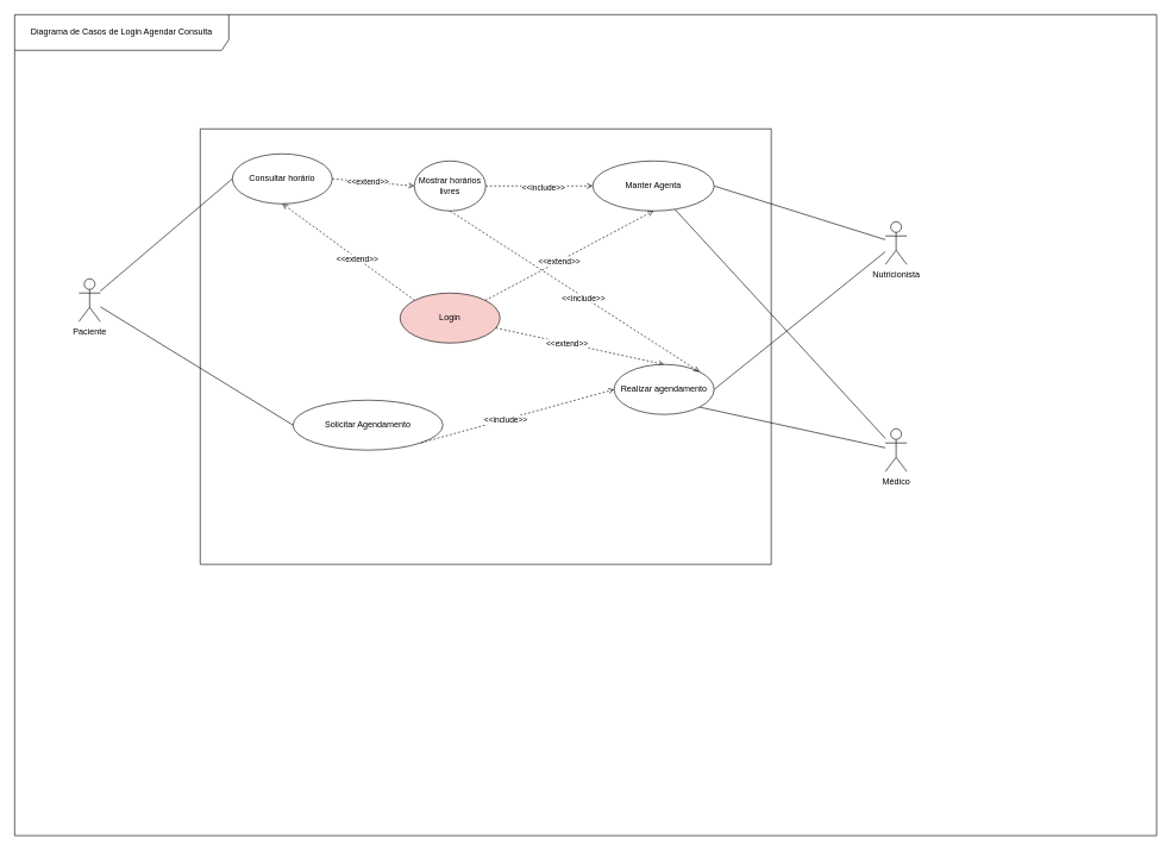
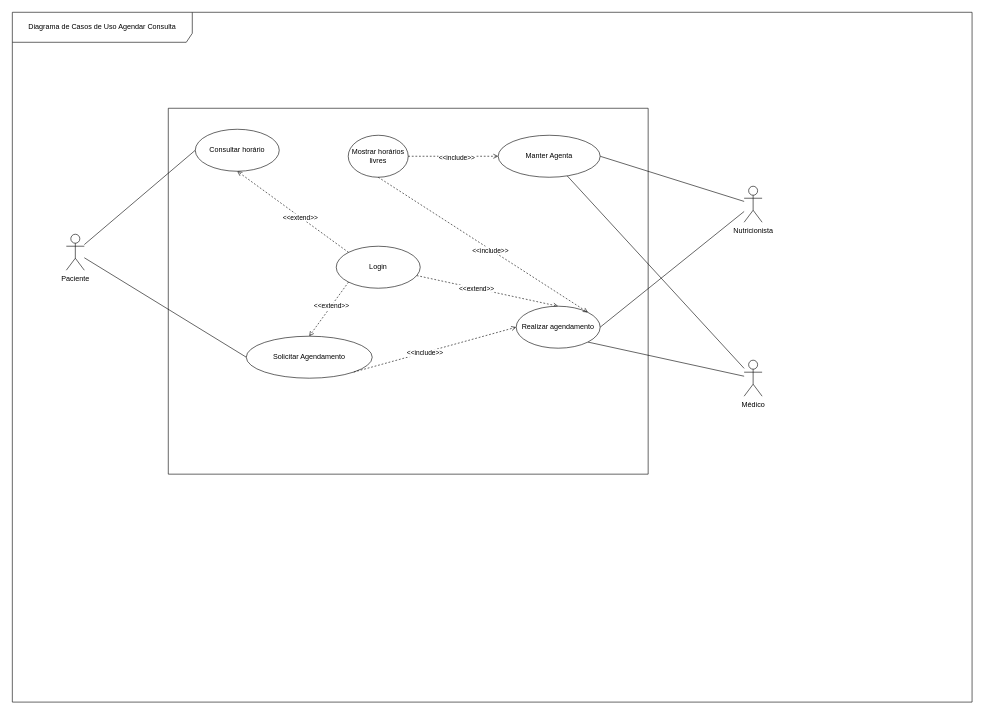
  <mxCell id="0" />
  <mxCell id="1" parent="0" />
  <mxCell id="2" style="rounded=0;orthogonalLoop=1;jettySize=auto;html=1;entryX=0;entryY=0.5;entryDx=0;entryDy=0;endArrow=none;endFill=0;" parent="1" source="4" target="19" edge="1"><mxGeometry relative="1" as="geometry" /></mxCell>
  <mxCell id="3" style="rounded=0;orthogonalLoop=1;jettySize=auto;html=1;entryX=0;entryY=0.5;entryDx=0;entryDy=0;endArrow=none;endFill=0;" parent="1" source="4" target="28" edge="1"><mxGeometry relative="1" as="geometry" /></mxCell>
  <mxCell id="4" value="Paciente" style="shape=umlActor;verticalLabelPosition=bottom;verticalAlign=top;html=1;" parent="1" vertex="1"><mxGeometry x="110" y="390" width="30" height="60" as="geometry" /></mxCell>
  <mxCell id="5" style="rounded=0;orthogonalLoop=1;jettySize=auto;html=1;entryX=1;entryY=0.5;entryDx=0;entryDy=0;endArrow=none;endFill=0;" parent="1" source="7" target="16" edge="1"><mxGeometry relative="1" as="geometry" /></mxCell>
  <mxCell id="6" style="rounded=0;orthogonalLoop=1;jettySize=auto;html=1;entryX=1;entryY=0.5;entryDx=0;entryDy=0;endArrow=none;endFill=0;" parent="1" source="7" target="25" edge="1"><mxGeometry relative="1" as="geometry" /></mxCell>
  <mxCell id="7" value="Nutricionista" style="shape=umlActor;verticalLabelPosition=bottom;verticalAlign=top;html=1;" parent="1" vertex="1"><mxGeometry x="1240" y="310" width="30" height="60" as="geometry" /></mxCell>
  <mxCell id="8" style="rounded=0;orthogonalLoop=1;jettySize=auto;html=1;endArrow=none;endFill=0;" parent="1" source="10" target="16" edge="1"><mxGeometry relative="1" as="geometry" /></mxCell>
  <mxCell id="9" style="rounded=0;orthogonalLoop=1;jettySize=auto;html=1;entryX=1;entryY=1;entryDx=0;entryDy=0;endArrow=none;endFill=0;" parent="1" source="10" target="25" edge="1"><mxGeometry relative="1" as="geometry" /></mxCell>
  <mxCell id="10" value="Médico" style="shape=umlActor;verticalLabelPosition=bottom;verticalAlign=top;html=1;" parent="1" vertex="1"><mxGeometry x="1240" y="600" width="30" height="60" as="geometry" /></mxCell>
- <mxCell id="11" value="Diagrama de Casos de Login Agendar Consulta" style="shape=umlFrame;whiteSpace=wrap;html=1;pointerEvents=0;width=300;height=50;" parent="1" vertex="1"><mxGeometry x="20" y="20" width="1600" height="1150" as="geometry" /></mxCell>
+ <mxCell id="11" value="Diagrama de Casos de Uso Agendar Consulta" style="shape=umlFrame;whiteSpace=wrap;html=1;pointerEvents=0;width=300;height=50;" parent="1" vertex="1"><mxGeometry x="20" y="20" width="1600" height="1150" as="geometry" /></mxCell>
  <mxCell id="12" value="" style="swimlane;startSize=0;" parent="1" vertex="1"><mxGeometry x="280" y="180" width="800" height="610" as="geometry"><mxRectangle x="270" y="-280" width="50" height="40" as="alternateBounds" /></mxGeometry></mxCell>
  <mxCell id="13" style="rounded=0;orthogonalLoop=1;jettySize=auto;html=1;dashed=1;endArrow=open;endFill=0;entryX=0.5;entryY=0;entryDx=0;entryDy=0;" parent="12" source="15" target="25" edge="1"><mxGeometry relative="1" as="geometry" /></mxCell>
  <mxCell id="14" value="&amp;lt;&amp;lt;extend&amp;gt;&amp;gt;" style="edgeLabel;html=1;align=center;verticalAlign=middle;resizable=0;points=[];" parent="13" vertex="1" connectable="0"><mxGeometry x="-0.153" relative="1" as="geometry"><mxPoint as="offset" /></mxGeometry></mxCell>
- <mxCell id="15" value="Login" style="ellipse;whiteSpace=wrap;html=1;fillColor=#f8cecc;" parent="12" vertex="1"><mxGeometry x="280" y="230" width="140" height="70" as="geometry" /></mxCell>
+ <mxCell id="15" value="Login" style="ellipse;whiteSpace=wrap;html=1;" parent="12" vertex="1"><mxGeometry x="280" y="230" width="140" height="70" as="geometry" /></mxCell>
  <mxCell id="16" value="Manter Agenta" style="ellipse;whiteSpace=wrap;html=1;" parent="12" vertex="1"><mxGeometry x="550" y="45" width="170" height="70" as="geometry" /></mxCell>
- <mxCell id="17" value="" style="rounded=0;orthogonalLoop=1;jettySize=auto;html=1;dashed=1;endArrow=open;endFill=0;exitX=1;exitY=0;exitDx=0;exitDy=0;entryX=0.5;entryY=1;entryDx=0;entryDy=0;" parent="12" source="15" target="16" edge="1"><mxGeometry relative="1" as="geometry"><mxPoint x="430" y="290" as="sourcePoint" /><mxPoint x="589" y="292" as="targetPoint" /></mxGeometry></mxCell>
- <mxCell id="18" value="&amp;lt;&amp;lt;extend&amp;gt;&amp;gt;" style="edgeLabel;html=1;align=center;verticalAlign=middle;resizable=0;points=[];" parent="17" vertex="1" connectable="0"><mxGeometry x="-0.126" relative="1" as="geometry"><mxPoint as="offset" /></mxGeometry></mxCell>
  <mxCell id="19" value="Consultar horário" style="ellipse;whiteSpace=wrap;html=1;" parent="12" vertex="1"><mxGeometry x="45" y="35" width="140" height="70" as="geometry" /></mxCell>
  <mxCell id="20" value="" style="rounded=0;orthogonalLoop=1;jettySize=auto;html=1;dashed=1;endArrow=open;endFill=0;exitX=0;exitY=0;exitDx=0;exitDy=0;entryX=0.5;entryY=1;entryDx=0;entryDy=0;" parent="12" source="15" target="19" edge="1"><mxGeometry relative="1" as="geometry"><mxPoint x="295" y="330" as="sourcePoint" /><mxPoint x="455" y="123" as="targetPoint" /></mxGeometry></mxCell>
  <mxCell id="21" value="&amp;lt;&amp;lt;extend&amp;gt;&amp;gt;" style="edgeLabel;html=1;align=center;verticalAlign=middle;resizable=0;points=[];" parent="20" vertex="1" connectable="0"><mxGeometry x="-0.126" relative="1" as="geometry"><mxPoint as="offset" /></mxGeometry></mxCell>
  <mxCell id="22" value="Mostrar horários livres" style="ellipse;whiteSpace=wrap;html=1;" parent="12" vertex="1"><mxGeometry x="300" y="45" width="100" height="70" as="geometry" /></mxCell>
  <mxCell id="23" style="rounded=0;orthogonalLoop=1;jettySize=auto;html=1;entryX=0;entryY=0.5;entryDx=0;entryDy=0;endArrow=open;endFill=0;dashed=1;exitX=1;exitY=0.5;exitDx=0;exitDy=0;" parent="12" source="22" target="16" edge="1"><mxGeometry relative="1" as="geometry"><mxPoint x="360" y="150" as="sourcePoint" /><mxPoint x="673" y="284" as="targetPoint" /></mxGeometry></mxCell>
  <mxCell id="24" value="&amp;lt;&amp;lt;include&amp;gt;&amp;gt;" style="edgeLabel;html=1;align=center;verticalAlign=middle;resizable=0;points=[];" parent="23" vertex="1" connectable="0"><mxGeometry x="0.073" y="-1" relative="1" as="geometry"><mxPoint as="offset" /></mxGeometry></mxCell>
  <mxCell id="25" value="Realizar agendamento" style="ellipse;whiteSpace=wrap;html=1;" parent="12" vertex="1"><mxGeometry x="580" y="330" width="140" height="70" as="geometry" /></mxCell>
- <mxCell id="26" value="" style="rounded=0;orthogonalLoop=1;jettySize=auto;html=1;dashed=1;endArrow=open;endFill=0;exitX=1;exitY=0.5;exitDx=0;exitDy=0;entryX=0;entryY=0.5;entryDx=0;entryDy=0;" parent="12" source="19" target="22" edge="1"><mxGeometry relative="1" as="geometry"><mxPoint x="246" y="340" as="sourcePoint" /><mxPoint x="110" y="125" as="targetPoint" /></mxGeometry></mxCell>
- <mxCell id="27" value="&amp;lt;&amp;lt;extend&amp;gt;&amp;gt;" style="edgeLabel;html=1;align=center;verticalAlign=middle;resizable=0;points=[];" parent="26" vertex="1" connectable="0"><mxGeometry x="-0.126" relative="1" as="geometry"><mxPoint as="offset" /></mxGeometry></mxCell>
  <mxCell id="28" value="Solicitar Agendamento" style="ellipse;whiteSpace=wrap;html=1;" parent="12" vertex="1"><mxGeometry x="130" y="380" width="210" height="70" as="geometry" /></mxCell>
  <mxCell id="29" value="" style="rounded=0;orthogonalLoop=1;jettySize=auto;html=1;dashed=1;endArrow=open;endFill=0;exitX=1;exitY=1;exitDx=0;exitDy=0;entryX=0;entryY=0.5;entryDx=0;entryDy=0;" parent="12" source="28" target="25" edge="1"><mxGeometry relative="1" as="geometry"><mxPoint x="281" y="220" as="sourcePoint" /><mxPoint x="110" y="125" as="targetPoint" /></mxGeometry></mxCell>
  <mxCell id="30" value="&amp;lt;&amp;lt;include&amp;gt;&amp;gt;" style="edgeLabel;html=1;align=center;verticalAlign=middle;resizable=0;points=[];" parent="29" vertex="1" connectable="0"><mxGeometry x="-0.126" relative="1" as="geometry"><mxPoint as="offset" /></mxGeometry></mxCell>
  <mxCell id="31" style="rounded=0;orthogonalLoop=1;jettySize=auto;html=1;entryX=1;entryY=0;entryDx=0;entryDy=0;endArrow=open;endFill=0;dashed=1;exitX=0.5;exitY=1;exitDx=0;exitDy=0;" parent="12" source="22" target="25" edge="1"><mxGeometry relative="1" as="geometry"><mxPoint x="450" y="90" as="sourcePoint" /><mxPoint x="560" y="90" as="targetPoint" /></mxGeometry></mxCell>
  <mxCell id="32" value="&amp;lt;&amp;lt;include&amp;gt;&amp;gt;" style="edgeLabel;html=1;align=center;verticalAlign=middle;resizable=0;points=[];" parent="31" vertex="1" connectable="0"><mxGeometry x="0.073" y="-1" relative="1" as="geometry"><mxPoint as="offset" /></mxGeometry></mxCell>
+ <mxCell id="33" value="" style="rounded=0;orthogonalLoop=1;jettySize=auto;html=1;dashed=1;endArrow=open;endFill=0;exitX=0;exitY=1;exitDx=0;exitDy=0;entryX=0.5;entryY=0;entryDx=0;entryDy=0;" parent="12" source="15" target="28" edge="1"><mxGeometry relative="1" as="geometry"><mxPoint x="231" y="180" as="sourcePoint" /><mxPoint x="110" y="125" as="targetPoint" /></mxGeometry></mxCell>
+ <mxCell id="34" value="&amp;lt;&amp;lt;extend&amp;gt;&amp;gt;" style="edgeLabel;html=1;align=center;verticalAlign=middle;resizable=0;points=[];" parent="33" vertex="1" connectable="0"><mxGeometry x="-0.126" relative="1" as="geometry"><mxPoint as="offset" /></mxGeometry></mxCell>
